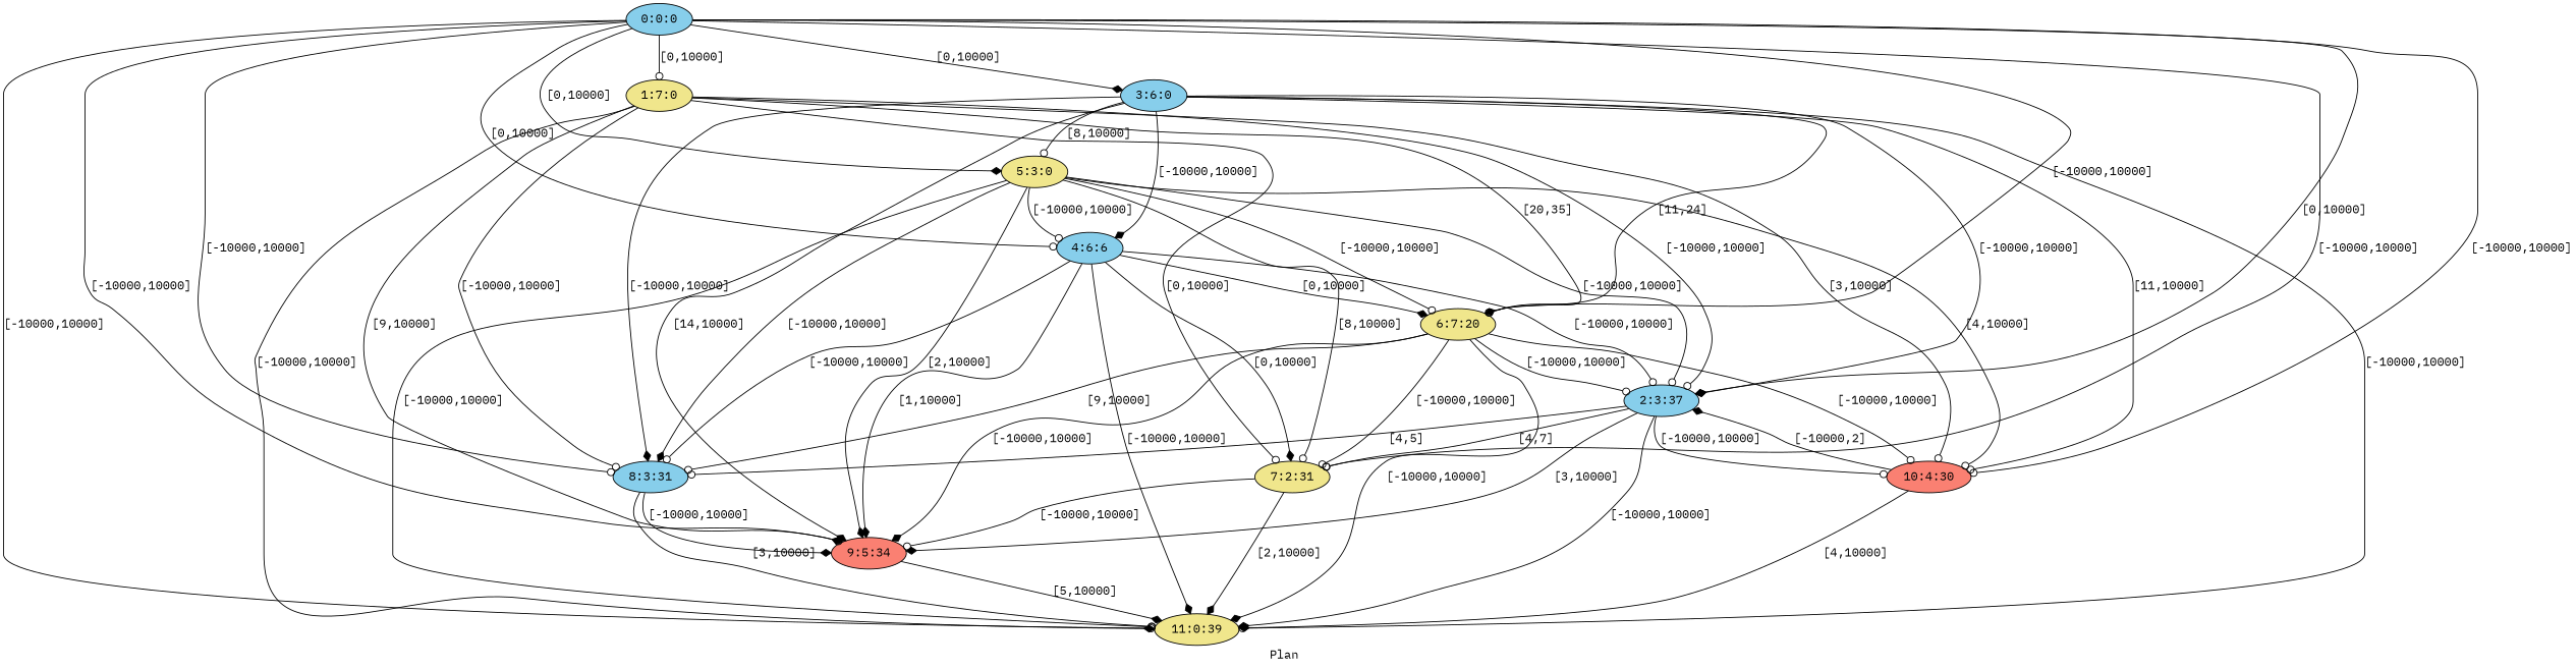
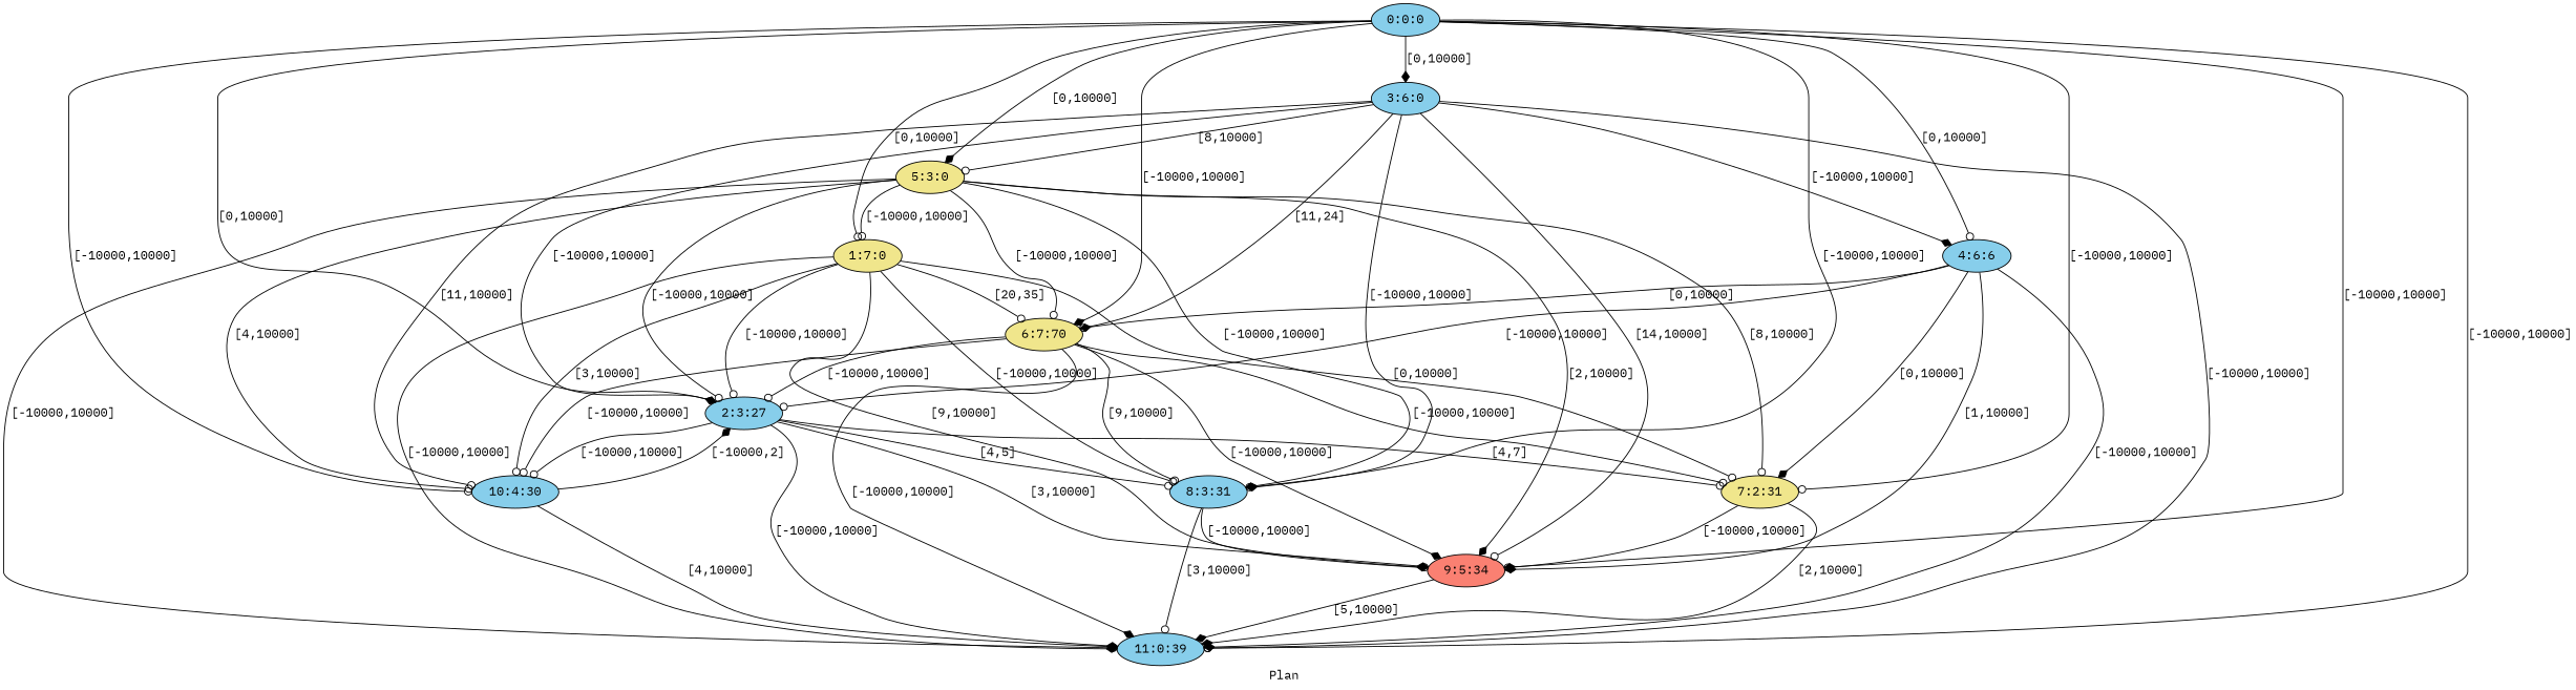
  digraph {
    fldt=0.731162
    fontname="IBM Plex Mono"
    label="Plan "
    nodesep=.45
    rankdir=TB
    node [fillcolor=skyblue fontname="IBM Plex Mono" style=filled]
    edge [arrowhead=odot fontname="IBM Plex Mono"]
    "1:7:0" [fillcolor=khaki]
    "0:0:0"
-   "2:3:27" [label="2:3:37"]
+   "2:3:27"
    "3:6:0"
    "4:6:6"
    "5:3:0" [fillcolor=khaki]
-   "6:7:20" [fillcolor=khaki]
+   "6:7:20" [fillcolor=khaki label="6:7:70"]
    "7:2:31" [fillcolor=khaki]
    "8:3:31"
    "9:5:34" [fillcolor=salmon]
-   "10:4:30" [fillcolor=salmon]
-   "11:0:39" [fillcolor=khaki]
+   "10:4:30"
+   "11:0:39"
    "1:7:0" -> "2:3:27" [label="[-10000,10000]"]
    "1:7:0" -> "6:7:20" [label="[20,35]"]
    "1:7:0" -> "7:2:31" [label="[0,10000]"]
    "1:7:0" -> "8:3:31" [label="[-10000,10000]"]
    "1:7:0" -> "9:5:34" [label="[9,10000]"]
    "1:7:0" -> "10:4:30" [label="[3,10000]"]
    "1:7:0" -> "11:0:39" [arrowhead=diamond label="[-10000,10000]"]
    "0:0:0" -> "1:7:0" [label="[0,10000]"]
    "0:0:0" -> "2:3:27" [arrowhead=diamond label="[0,10000]"]
    "0:0:0" -> "3:6:0" [arrowhead=diamond label="[0,10000]"]
    "0:0:0" -> "4:6:6" [label="[0,10000]"]
    "0:0:0" -> "5:3:0" [arrowhead=diamond label="[0,10000]"]
    "0:0:0" -> "6:7:20" [arrowhead=diamond label="[-10000,10000]"]
    "0:0:0" -> "7:2:31" [label="[-10000,10000]"]
    "0:0:0" -> "8:3:31" [label="[-10000,10000]"]
    "0:0:0" -> "9:5:34" [arrowhead=diamond label="[-10000,10000]"]
    "0:0:0" -> "10:4:30" [label="[-10000,10000]"]
    "0:0:0" -> "11:0:39" [label="[-10000,10000]"]
    "2:3:27" -> "7:2:31" [label="[4,7]"]
    "2:3:27" -> "8:3:31" [label="[4,5]"]
    "2:3:27" -> "9:5:34" [arrowhead=diamond label="[3,10000]"]
    "2:3:27" -> "10:4:30" [label="[-10000,10000]"]
    "2:3:27" -> "11:0:39" [arrowhead=diamond label="[-10000,10000]"]
    "3:6:0" -> "2:3:27" [arrowhead=diamond label="[-10000,10000]"]
    "3:6:0" -> "4:6:6" [arrowhead=diamond label="[-10000,10000]"]
    "3:6:0" -> "5:3:0" [label="[8,10000]"]
    "3:6:0" -> "6:7:20" [label="[11,24]"]
    "3:6:0" -> "8:3:31" [arrowhead=diamond label="[-10000,10000]"]
-   "3:6:0" -> "9:5:34" [arrowhead=diamond label="[14,10000]"]
+   "3:6:0" -> "9:5:34" [label="[14,10000]"]
    "3:6:0" -> "10:4:30" [label="[11,10000]"]
    "3:6:0" -> "11:0:39" [label="[-10000,10000]"]
    "4:6:6" -> "2:3:27" [label="[-10000,10000]"]
    "4:6:6" -> "6:7:20" [arrowhead=diamond label="[0,10000]"]
    "4:6:6" -> "7:2:31" [arrowhead=diamond label="[0,10000]"]
-   "4:6:6" -> "8:3:31" [label="[-10000,10000]"]
    "4:6:6" -> "9:5:34" [arrowhead=diamond label="[1,10000]"]
    "4:6:6" -> "11:0:39" [arrowhead=diamond label="[-10000,10000]"]
    "5:3:0" -> "2:3:27" [label="[-10000,10000]"]
-   "5:3:0" -> "4:6:6" [label="[-10000,10000]"]
+   "5:3:0" -> "1:7:0" [label="[-10000,10000]"]
    "5:3:0" -> "6:7:20" [label="[-10000,10000]"]
    "5:3:0" -> "7:2:31" [label="[8,10000]"]
    "5:3:0" -> "8:3:31" [arrowhead=diamond label="[-10000,10000]"]
    "5:3:0" -> "9:5:34" [arrowhead=diamond label="[2,10000]"]
    "5:3:0" -> "10:4:30" [label="[4,10000]"]
    "5:3:0" -> "11:0:39" [label="[-10000,10000]"]
    "6:7:20" -> "2:3:27" [label="[-10000,10000]"]
    "6:7:20" -> "7:2:31" [label="[-10000,10000]"]
    "6:7:20" -> "8:3:31" [label="[9,10000]"]
    "6:7:20" -> "9:5:34" [arrowhead=diamond label="[-10000,10000]"]
    "6:7:20" -> "10:4:30" [label="[-10000,10000]"]
    "6:7:20" -> "11:0:39" [arrowhead=diamond label="[-10000,10000]"]
    "7:2:31" -> "9:5:34" [label="[-10000,10000]"]
    "7:2:31" -> "11:0:39" [arrowhead=diamond label="[2,10000]"]
    "8:3:31" -> "9:5:34" [arrowhead=diamond label="[-10000,10000]"]
    "8:3:31" -> "11:0:39" [label="[3,10000]"]
    "9:5:34" -> "11:0:39" [arrowhead=diamond label="[5,10000]"]
    "10:4:30" -> "2:3:27" [arrowhead=diamond label="[-10000,2]"]
    "10:4:30" -> "11:0:39" [arrowhead=diamond label="[4,10000]"]
  }
